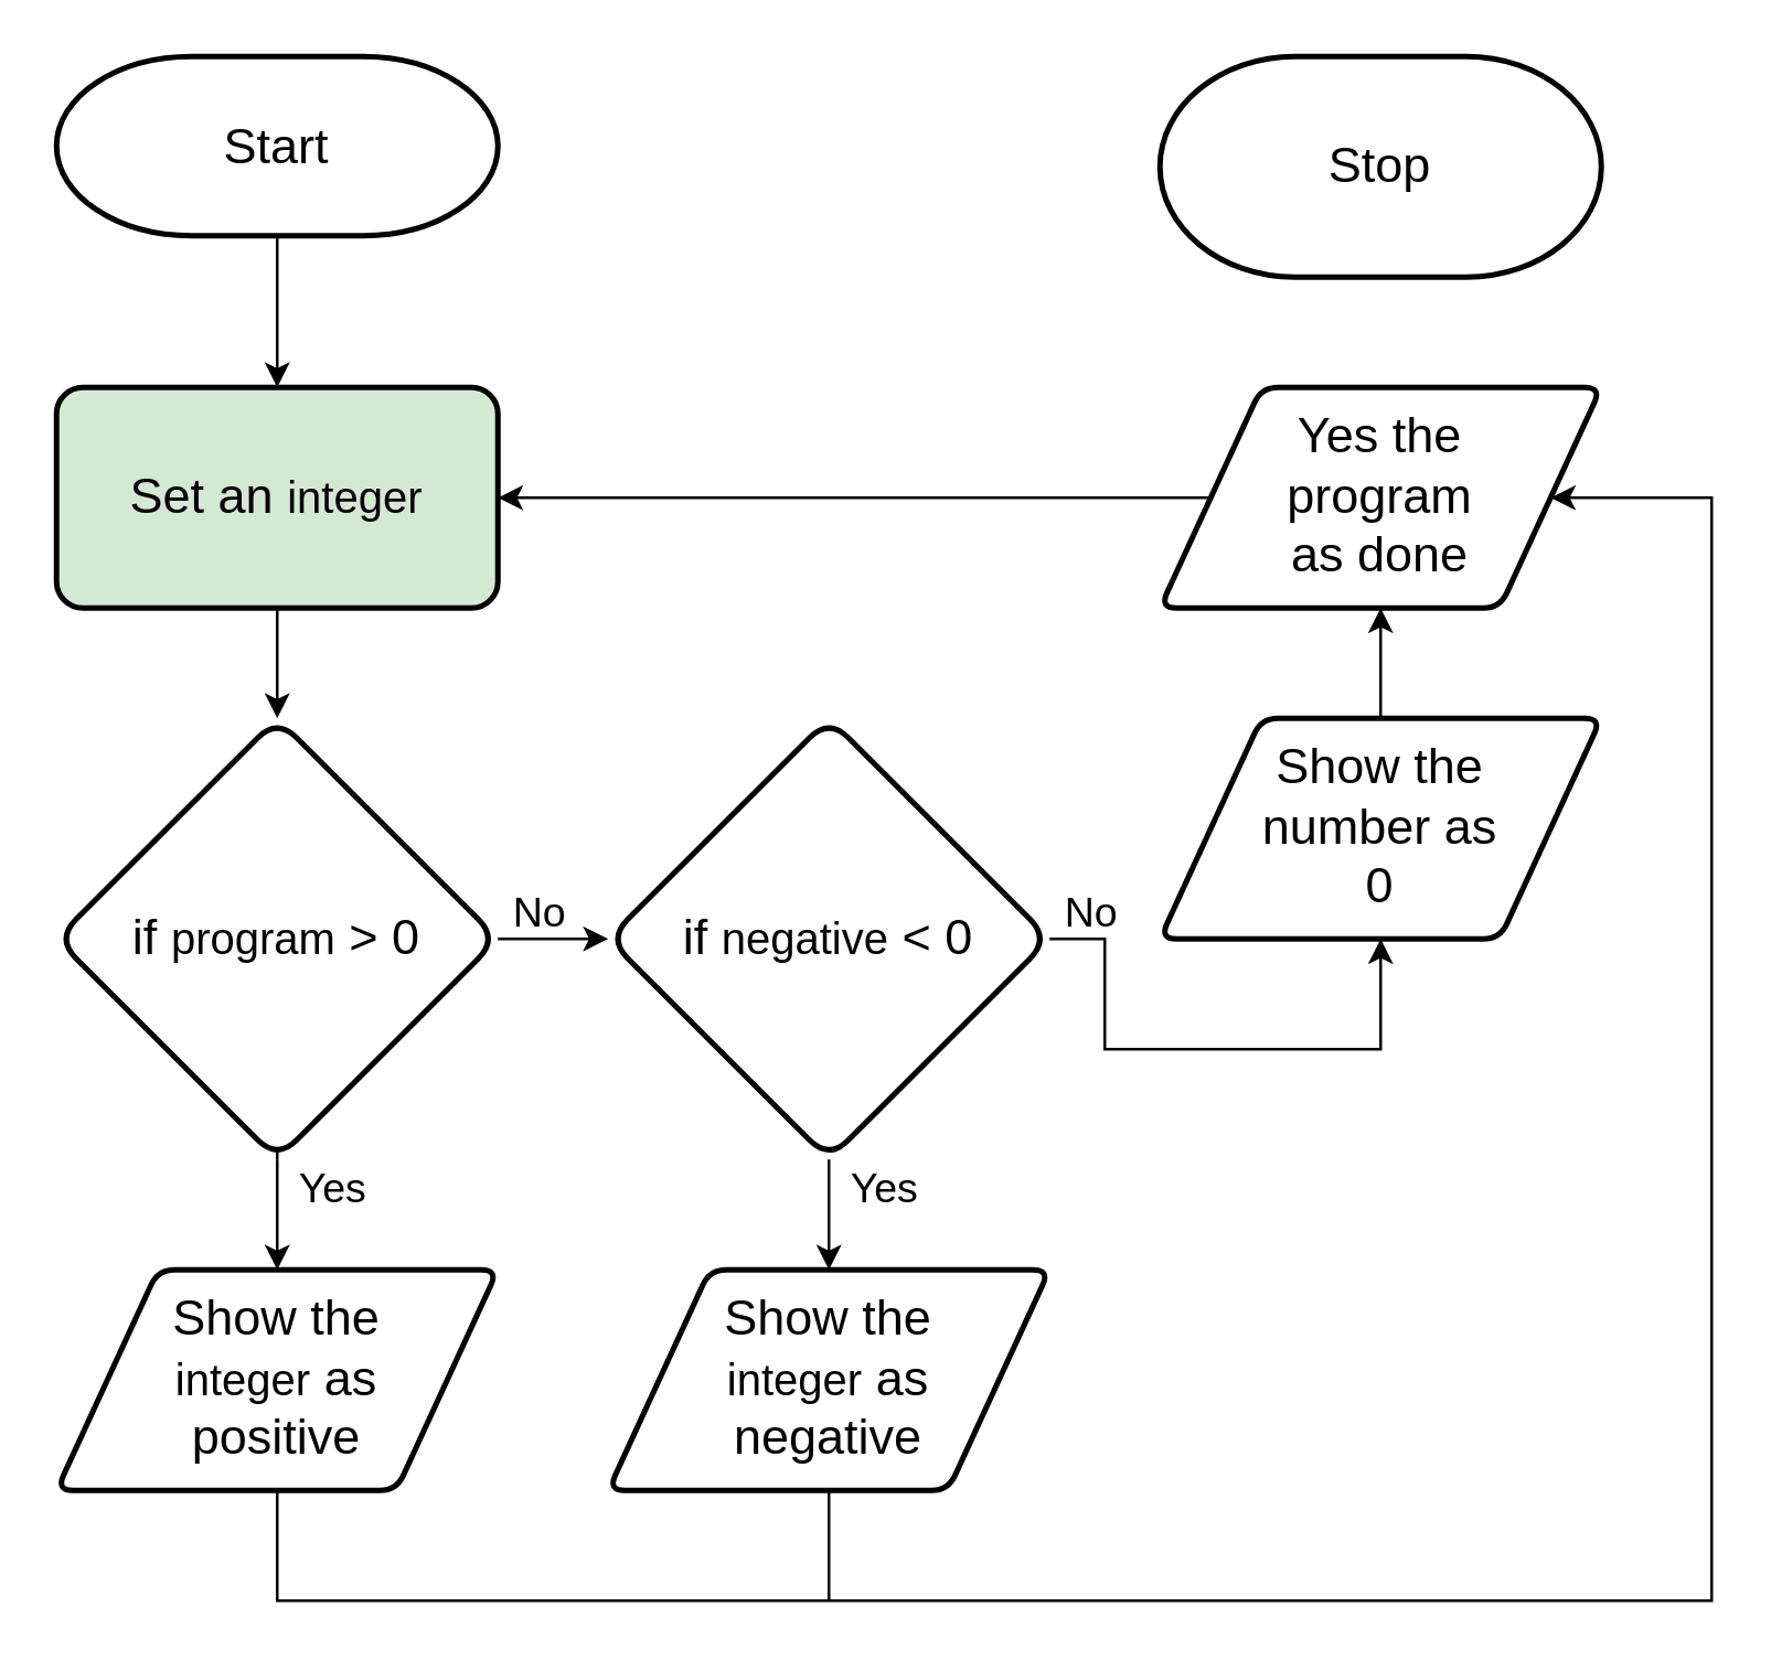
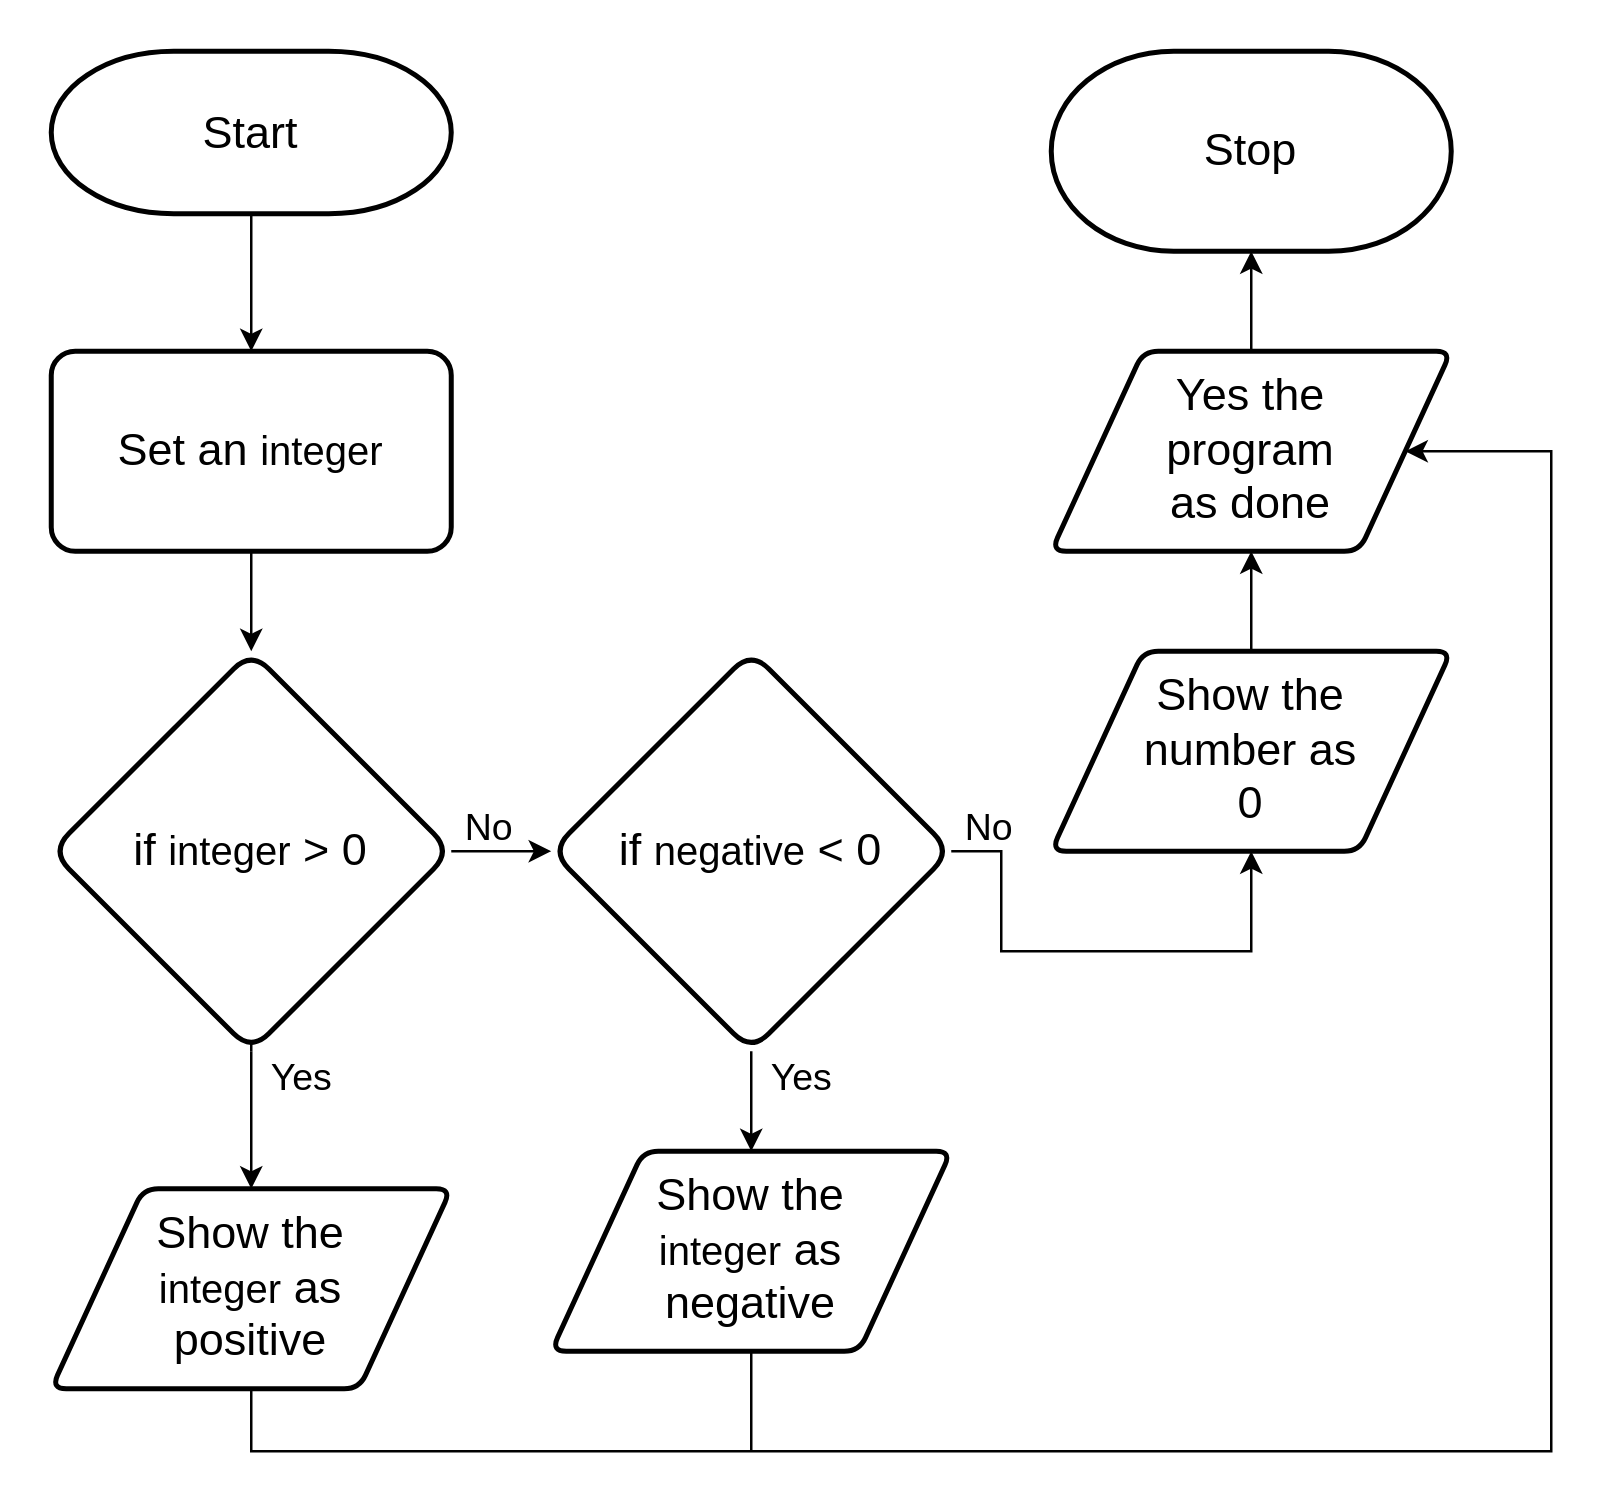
  <mxCell id="0" />
  <mxCell id="1" parent="0" />
  <mxCell id="2" style="edgeStyle=none;html=1;entryX=0.5;entryY=0;entryDx=0;entryDy=0;fontSize=16;" parent="1" source="3" edge="1"><mxGeometry relative="1" as="geometry"><mxPoint x="100" y="140" as="targetPoint" /></mxGeometry></mxCell>
  <mxCell id="3" value="&lt;font style=&quot;font-size: 18px&quot;&gt;Start&lt;/font&gt;" style="strokeWidth=2;html=1;shape=mxgraph.flowchart.terminator;whiteSpace=wrap;" parent="1" vertex="1"><mxGeometry x="20" y="20" width="160" height="65" as="geometry" /></mxCell>
  <mxCell id="4" value="&lt;font style=&quot;font-size: 18px&quot;&gt;Stop&lt;/font&gt;" style="strokeWidth=2;html=1;shape=mxgraph.flowchart.terminator;whiteSpace=wrap;" parent="1" vertex="1"><mxGeometry x="420" width="160" height="80" as="geometry" y="20" /></mxCell>
  <mxCell id="5" style="edgeStyle=none;rounded=0;html=1;entryX=1;entryY=0.5;entryDx=0;entryDy=0;fontSize=18;" edge="1" parent="1" source="6" target="8"><mxGeometry relative="1" as="geometry"><Array as="points"><mxPoint x="100" y="580" /><mxPoint x="620" y="580" /><mxPoint x="620" y="180" /></Array></mxGeometry></mxCell>
- <mxCell id="6" value="Show the&lt;br&gt;&lt;span style=&quot;font-size: 16px&quot;&gt;integer&lt;/span&gt;&amp;nbsp;as &lt;br&gt;positive" style="shape=parallelogram;html=1;strokeWidth=2;perimeter=parallelogramPerimeter;whiteSpace=wrap;rounded=1;arcSize=12;size=0.23;fontSize=18;" parent="1" vertex="1"><mxGeometry y="460" width="160" height="80" as="geometry" x="20" /></mxCell>
- <mxCell id="7" style="edgeStyle=none;html=1;fontFamily=Helvetica;fontSize=15;fontColor=default;" parent="1" source="8" target="17" edge="1"><mxGeometry relative="1" as="geometry" /></mxCell>
+ <mxCell id="6" value="Show the&lt;br&gt;&lt;span style=&quot;font-size: 16px&quot;&gt;integer&lt;/span&gt;&amp;nbsp;as &lt;br&gt;positive" style="shape=parallelogram;html=1;strokeWidth=2;perimeter=parallelogramPerimeter;whiteSpace=wrap;rounded=1;arcSize=12;size=0.23;fontSize=18;" parent="1" vertex="1"><mxGeometry x="20" y="475" width="160" height="80" as="geometry" /></mxCell>
+ <mxCell id="7" style="edgeStyle=none;html=1;entryX=0.5;entryY=1;entryDx=0;entryDy=0;entryPerimeter=0;fontFamily=Helvetica;fontSize=15;fontColor=default;" parent="1" source="8" target="4" edge="1"><mxGeometry relative="1" as="geometry" /></mxCell>
  <mxCell id="8" value="Yes the &lt;br&gt;program &lt;br&gt;as done" style="shape=parallelogram;html=1;strokeWidth=2;perimeter=parallelogramPerimeter;whiteSpace=wrap;rounded=1;arcSize=12;size=0.23;fontSize=18;" parent="1" vertex="1"><mxGeometry x="420" y="140" width="160" height="80" as="geometry" /></mxCell>
  <mxCell id="9" style="edgeStyle=none;html=1;entryX=0.5;entryY=0;entryDx=0;entryDy=0;fontSize=13;" parent="1" edge="1"><mxGeometry relative="1" as="geometry"><mxPoint x="100" y="220" as="sourcePoint" /><mxPoint x="100" y="260" as="targetPoint" /></mxGeometry></mxCell>
  <mxCell id="10" style="edgeStyle=none;html=1;fontFamily=Helvetica;fontSize=8;fontColor=default;" parent="1" source="13" edge="1"><mxGeometry relative="1" as="geometry"><mxPoint x="100" y="380" as="targetPoint" /></mxGeometry></mxCell>
  <mxCell id="11" style="edgeStyle=none;rounded=0;html=1;fontFamily=Helvetica;fontSize=15;fontColor=default;strokeColor=default;entryX=0;entryY=0.5;entryDx=0;entryDy=0;exitX=1;exitY=0.5;exitDx=0;exitDy=0;" parent="1" source="13" target="20" edge="1"><mxGeometry relative="1" as="geometry"><mxPoint x="220" y="300" as="targetPoint" /></mxGeometry></mxCell>
  <mxCell id="12" style="edgeStyle=none;html=1;entryX=0.5;entryY=0;entryDx=0;entryDy=0;fontSize=18;" edge="1" parent="1" source="13" target="6"><mxGeometry relative="1" as="geometry" /></mxCell>
- <mxCell id="13" value="&lt;font&gt;&lt;font style=&quot;font-size: 18px&quot;&gt;if&amp;nbsp;&lt;span style=&quot;font-size: 16px&quot;&gt;program&lt;/span&gt;&amp;nbsp;&amp;gt; 0&lt;/font&gt;&lt;br&gt;&lt;/font&gt;" style="rhombus;whiteSpace=wrap;html=1;rounded=1;fontFamily=Helvetica;fontSize=11;fontColor=default;strokeColor=default;strokeWidth=2;fillColor=default;" parent="1" vertex="1"><mxGeometry y="260" width="160" height="160" as="geometry" x="20" /></mxCell>
+ <mxCell id="13" value="&lt;font&gt;&lt;font style=&quot;font-size: 18px&quot;&gt;if&amp;nbsp;&lt;span style=&quot;font-size: 16px&quot;&gt;integer&lt;/span&gt;&amp;nbsp;&amp;gt; 0&lt;/font&gt;&lt;br&gt;&lt;/font&gt;" style="rhombus;whiteSpace=wrap;html=1;rounded=1;fontFamily=Helvetica;fontSize=11;fontColor=default;strokeColor=default;strokeWidth=2;fillColor=default;" parent="1" vertex="1"><mxGeometry y="260" width="160" height="160" as="geometry" x="20" /></mxCell>
  <mxCell id="14" value="&lt;font style=&quot;font-size: 15px&quot;&gt;Yes&lt;/font&gt;" style="text;html=1;align=center;verticalAlign=middle;resizable=0;points=[];autosize=1;strokeColor=none;fillColor=none;fontSize=8;fontFamily=Helvetica;fontColor=default;" parent="1" vertex="1"><mxGeometry x="100" y="420" width="40" height="20" as="geometry" /></mxCell>
  <mxCell id="15" value="No" style="text;html=1;align=center;verticalAlign=middle;resizable=0;points=[];autosize=1;strokeColor=none;fillColor=none;fontSize=15;fontFamily=Helvetica;fontColor=default;" parent="1" vertex="1"><mxGeometry x="180" y="320" width="30" height="20" as="geometry" /></mxCell>
  <mxCell id="16" style="edgeStyle=none;html=1;fontSize=13;" parent="1" target="8" edge="1"><mxGeometry relative="1" as="geometry"><mxPoint x="500" y="260" as="sourcePoint" /></mxGeometry></mxCell>
- <mxCell id="17" value="&lt;span&gt;Set&amp;nbsp;&lt;/span&gt;&lt;span&gt;an&amp;nbsp;&lt;/span&gt;&lt;span style=&quot;font-size: 16px&quot;&gt;integer&lt;/span&gt;" style="whiteSpace=wrap;html=1;fontSize=18;strokeWidth=2;rounded=1;arcSize=12;fillColor=#d5e8d4;" parent="1" vertex="1"><mxGeometry y="140" width="160" height="80" as="geometry" x="20" /></mxCell>
+ <mxCell id="17" value="&lt;span&gt;Set&amp;nbsp;&lt;/span&gt;&lt;span&gt;an&amp;nbsp;&lt;/span&gt;&lt;span style=&quot;font-size: 16px&quot;&gt;integer&lt;/span&gt;" style="whiteSpace=wrap;html=1;fontSize=18;strokeWidth=2;rounded=1;arcSize=12;" parent="1" vertex="1"><mxGeometry y="140" width="160" height="80" as="geometry" x="20" /></mxCell>
  <mxCell id="18" style="edgeStyle=none;html=1;fontSize=18;" edge="1" parent="1" source="20" target="22"><mxGeometry relative="1" as="geometry" /></mxCell>
  <mxCell id="19" style="edgeStyle=none;html=1;entryX=0.5;entryY=1;entryDx=0;entryDy=0;fontSize=18;rounded=0;" edge="1" parent="1" source="20" target="23"><mxGeometry relative="1" as="geometry"><Array as="points"><mxPoint x="400" y="340" /><mxPoint x="400" y="380" /><mxPoint x="500" y="380" /></Array></mxGeometry></mxCell>
  <mxCell id="20" value="&lt;font&gt;&lt;font style=&quot;font-size: 18px&quot;&gt;if&amp;nbsp;&lt;span style=&quot;font-size: 16px&quot;&gt;negative&lt;/span&gt;&amp;nbsp;&amp;lt; 0&lt;/font&gt;&lt;br&gt;&lt;/font&gt;" style="rhombus;whiteSpace=wrap;html=1;rounded=1;fontFamily=Helvetica;fontSize=11;fontColor=default;strokeColor=default;strokeWidth=2;fillColor=default;" vertex="1" parent="1"><mxGeometry x="220" y="260" width="160" height="160" as="geometry" /></mxCell>
  <mxCell id="21" style="edgeStyle=none;rounded=0;html=1;fontSize=18;endArrow=none;endFill=0;" edge="1" parent="1" source="22"><mxGeometry relative="1" as="geometry"><mxPoint x="300" y="580" as="targetPoint" /></mxGeometry></mxCell>
  <mxCell id="22" value="Show the&lt;br&gt;&lt;span style=&quot;font-size: 16px&quot;&gt;integer&lt;/span&gt;&amp;nbsp;as &lt;br&gt;negative" style="shape=parallelogram;html=1;strokeWidth=2;perimeter=parallelogramPerimeter;whiteSpace=wrap;rounded=1;arcSize=12;size=0.23;fontSize=18;" vertex="1" parent="1"><mxGeometry x="220" y="460" width="160" height="80" as="geometry" /></mxCell>
  <mxCell id="23" value="Show the&lt;br&gt;number as &lt;br&gt;0" style="shape=parallelogram;html=1;strokeWidth=2;perimeter=parallelogramPerimeter;whiteSpace=wrap;rounded=1;arcSize=12;size=0.23;fontSize=18;" vertex="1" parent="1"><mxGeometry x="420" y="260" width="160" height="80" as="geometry" /></mxCell>
  <mxCell id="24" value="No" style="text;html=1;align=center;verticalAlign=middle;resizable=0;points=[];autosize=1;strokeColor=none;fillColor=none;fontSize=15;fontFamily=Helvetica;fontColor=default;" vertex="1" parent="1"><mxGeometry x="380" y="320" width="30" height="20" as="geometry" /></mxCell>
  <mxCell id="25" value="&lt;font style=&quot;font-size: 15px&quot;&gt;Yes&lt;/font&gt;" style="text;html=1;align=center;verticalAlign=middle;resizable=0;points=[];autosize=1;strokeColor=none;fillColor=none;fontSize=8;fontFamily=Helvetica;fontColor=default;" vertex="1" parent="1"><mxGeometry x="300" y="420" width="40" height="20" as="geometry" /></mxCell>
